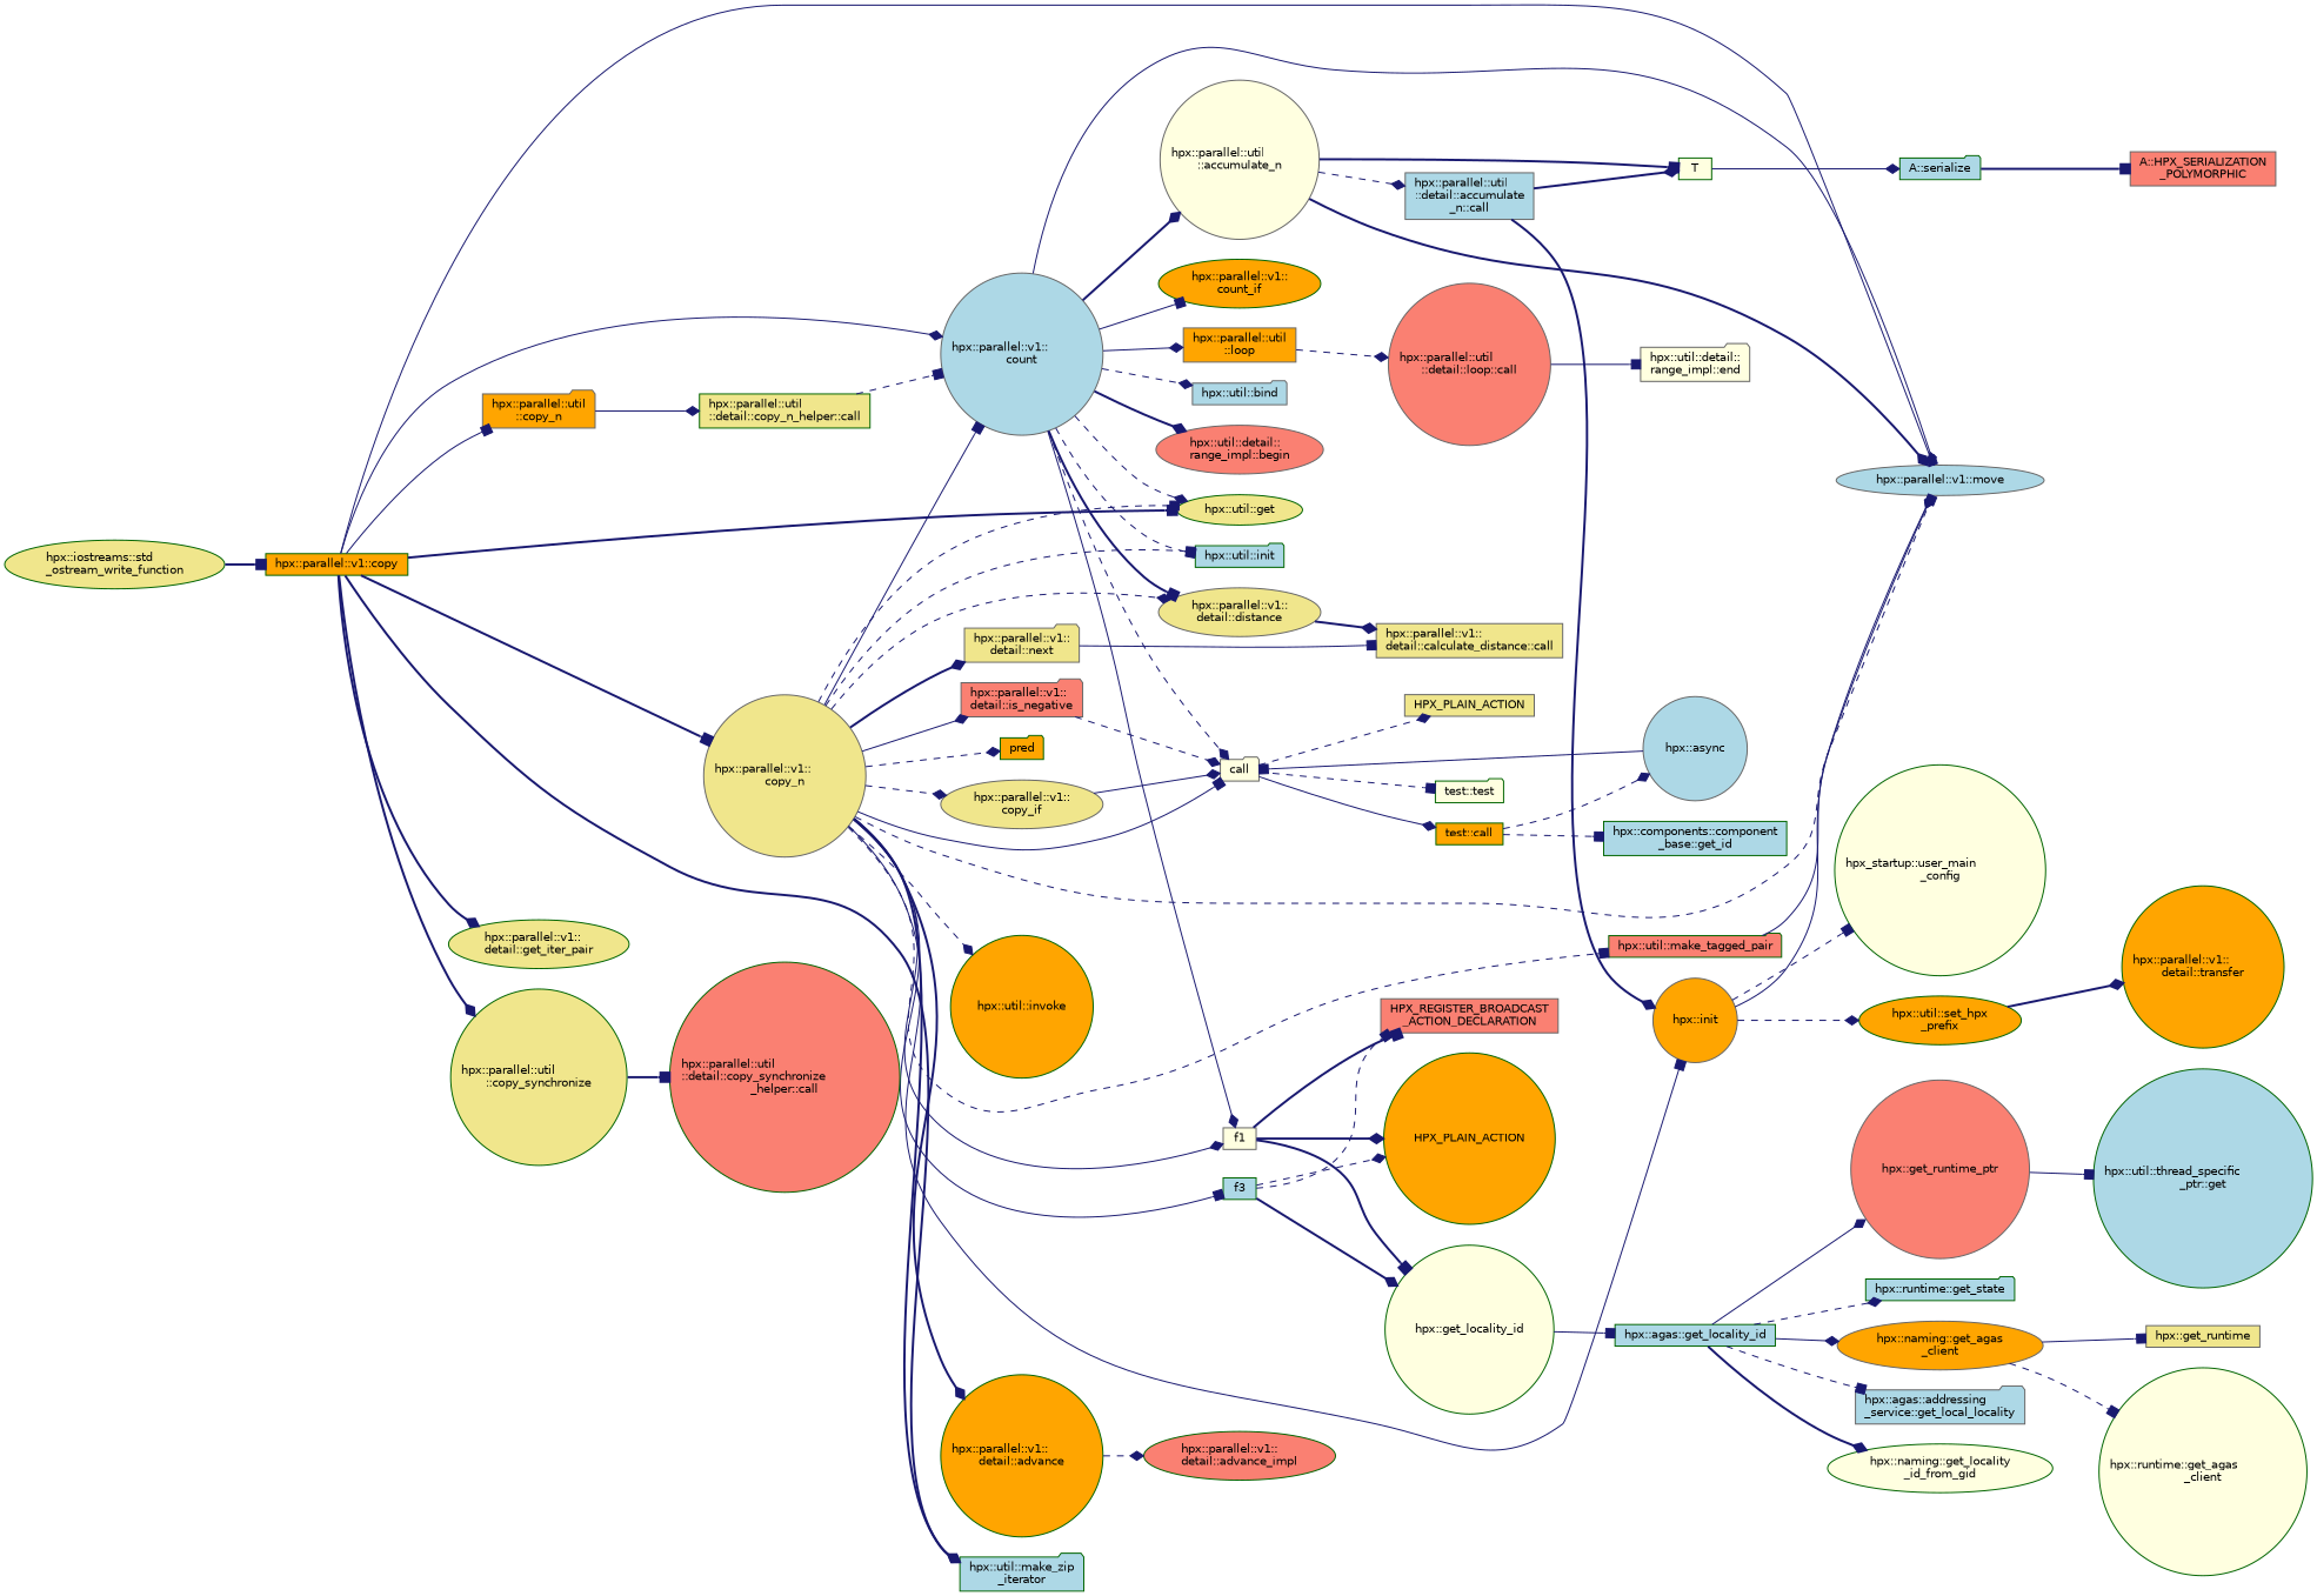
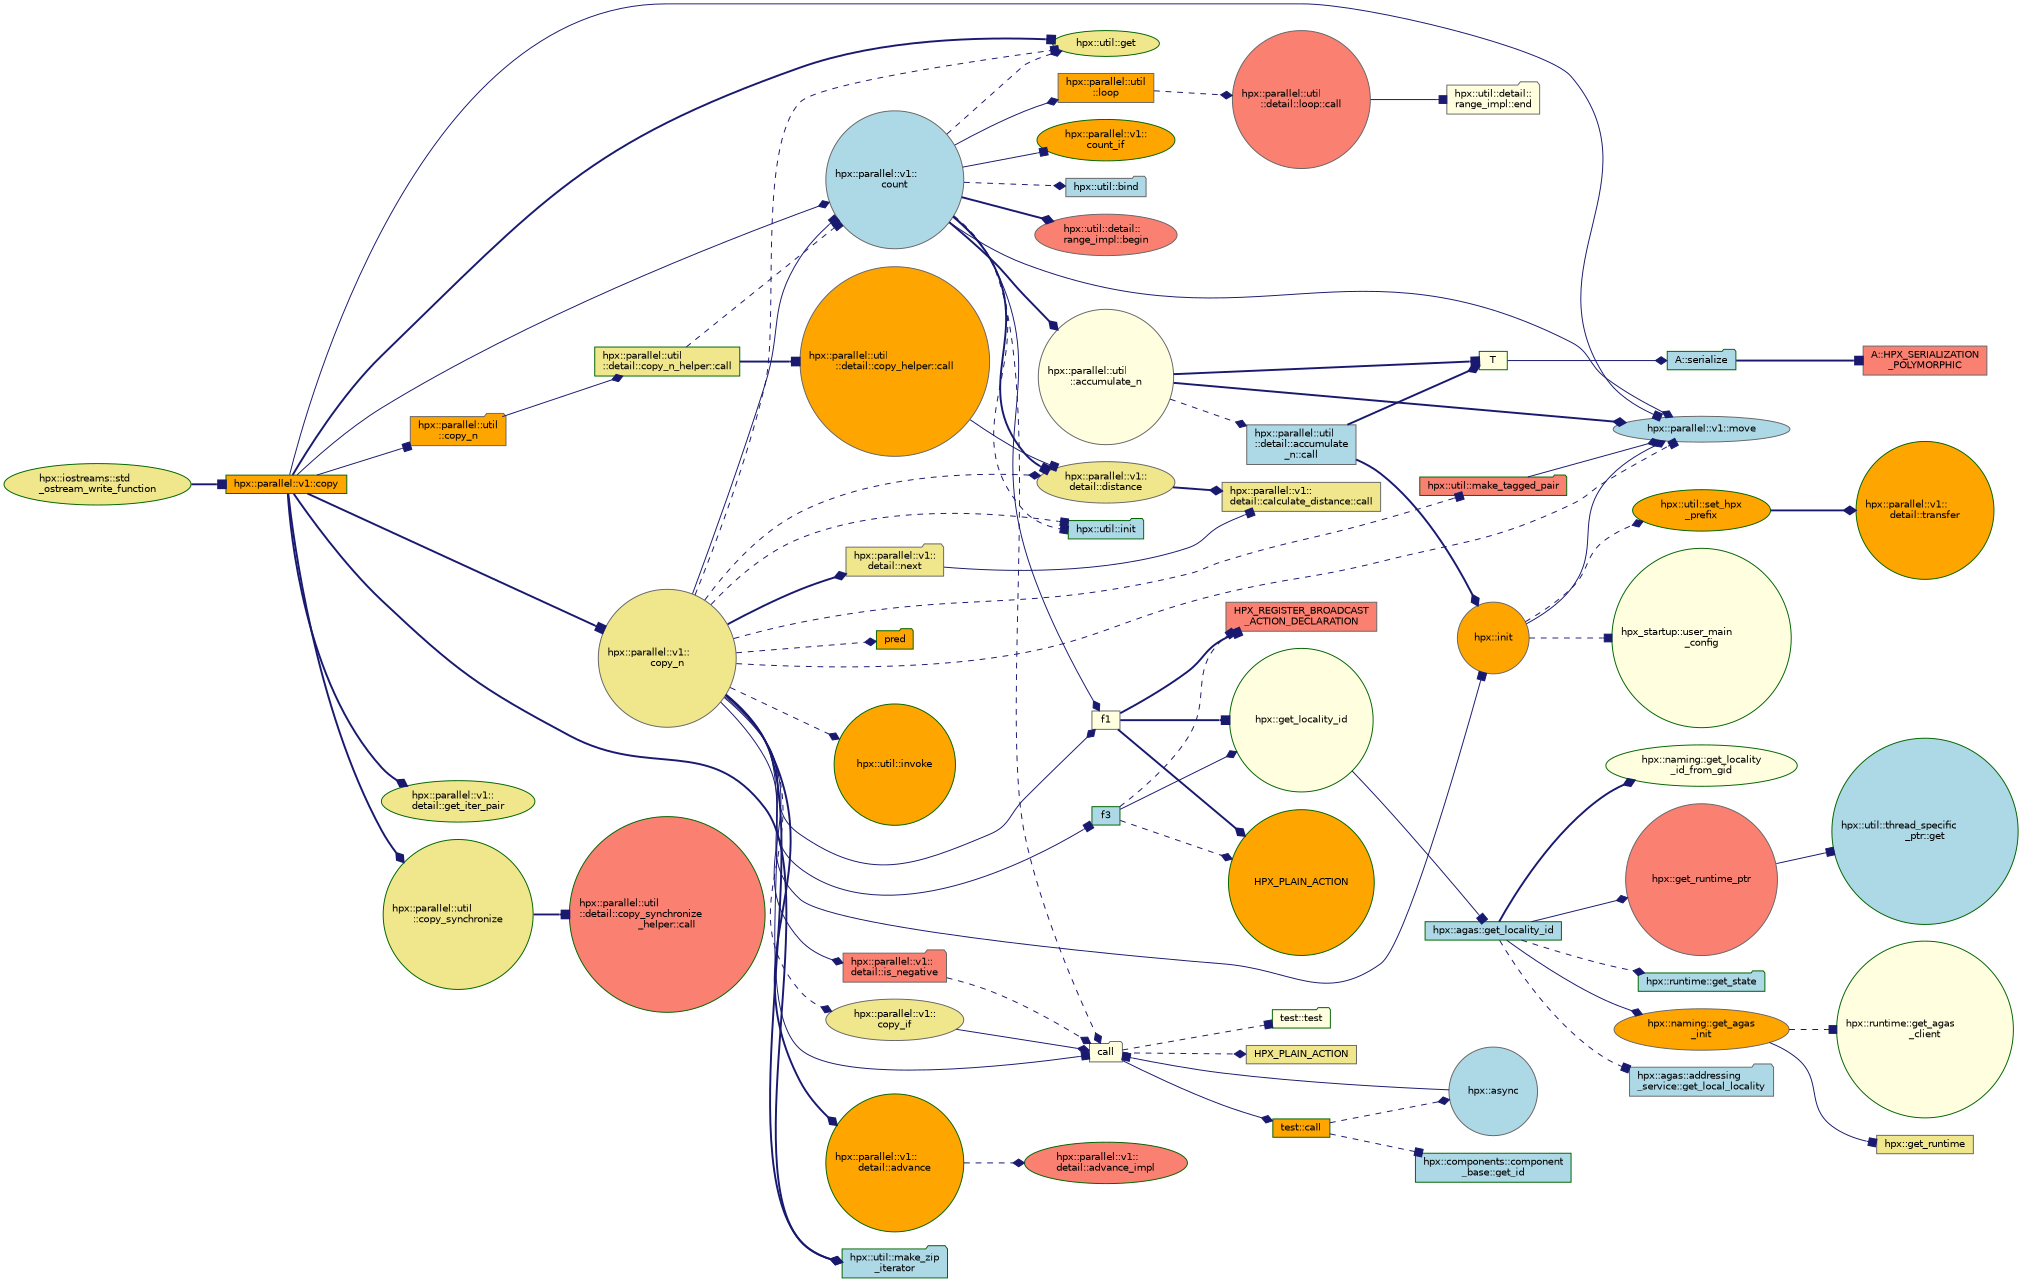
  digraph {
    rankdir=LR
    node [color=darkgreen fillcolor=orange fontname=Helvetica fontsize=10 shape=circle style=filled]
    edge [arrowhead=diamond color=midnightblue fontname=Helvetica fontsize=10 labelfontname=Helvetica labelfontsize=10 style=solid]
    n1 [fillcolor=khaki fontcolor=black height=0.2 label="hpx::iostreams::std\l_ostream_write_function" shape=ellipse width=0.4]
    n2 [height=0.2 label="hpx::parallel::v1::copy" shape=box width=0.4]
    n3 [color=gray40 fillcolor=khaki height=0.2 label="hpx::parallel::v1::\lcopy_n" width=0.4]
    n4 [color=gray40 fillcolor=lightblue height=0.2 label="hpx::parallel::v1::move" shape=ellipse width=0.4]
    n5 [fillcolor=khaki height=0.2 label="hpx::util::get" shape=ellipse width=0.4]
    n6 [color=gray40 fillcolor=lightblue height=0.2 label="hpx::parallel::v1::\lcount" width=0.4]
    n7 [fillcolor=lightblue height=0.2 label="hpx::util::make_zip\l_iterator" shape=folder width=0.4]
    n8 [color=gray40 height=0.2 label="hpx::parallel::util\l::copy_n" shape=folder width=0.4]
    n9 [fillcolor=khaki height=0.2 label="hpx::parallel::v1::\ldetail::get_iter_pair" shape=ellipse width=0.4]
    n10 [fillcolor=khaki height=0.2 label="hpx::parallel::util\l::copy_synchronize" width=0.4]
    n11 [fillcolor=salmon height=0.2 label="hpx::util::make_tagged_pair" shape=folder width=0.4]
    n12 [color=gray40 fillcolor=salmon height=0.2 label="hpx::parallel::v1::\ldetail::is_negative" shape=folder width=0.4]
    n13 [color=gray40 fillcolor=lightyellow height=0.2 label=call shape=folder width=0.4]
    n14 [height=0.2 label=pred shape=folder width=0.4]
    n15 [height=0.2 label="hpx::util::invoke" width=0.4]
    n16 [color=gray40 fillcolor=khaki height=0.2 label="hpx::parallel::v1::\lcopy_if" shape=ellipse width=0.4]
    n17 [color=gray40 fillcolor=lightyellow height=0.2 label=f1 shape=box width=0.4]
    n18 [color=gray40 fillcolor=khaki height=0.2 label="hpx::parallel::v1::\ldetail::distance" shape=ellipse width=0.4]
    n19 [fillcolor=lightblue height=0.2 label="hpx::util::init" shape=folder width=0.4]
    n20 [color=gray40 height=0.2 label="hpx::init" width=0.4]
    n21 [fillcolor=lightblue height=0.2 label=f3 shape=box width=0.4]
    n22 [color=gray40 fillcolor=khaki height=0.2 label="hpx::parallel::v1::\ldetail::next" shape=folder width=0.4]
    n23 [height=0.2 label="hpx::parallel::v1::\ldetail::advance" width=0.4]
    n24 [height=0.2 label="hpx::parallel::v1::\lcount_if" shape=ellipse width=0.4]
    n25 [color=gray40 height=0.2 label="hpx::parallel::util\l::loop" shape=box width=0.4]
    n26 [color=gray40 fillcolor=lightblue height=0.2 label="hpx::util::bind" shape=folder width=0.4]
    n27 [color=gray40 fillcolor=lightyellow height=0.2 label="hpx::parallel::util\l::accumulate_n" width=0.4]
    n28 [color=gray40 fillcolor=salmon height=0.2 label="hpx::util::detail::\lrange_impl::begin" shape=ellipse width=0.4]
    n29 [fillcolor=khaki height=0.2 label="hpx::parallel::util\l::detail::copy_n_helper::call" shape=box width=0.4]
    n30 [fillcolor=salmon height=0.2 label="hpx::parallel::util\l::detail::copy_synchronize\l_helper::call" width=0.4]
    n31 [fillcolor=lightyellow height=0.2 label="test::test" shape=folder width=0.4]
    n32 [color=gray40 fillcolor=khaki height=0.2 label=HPX_PLAIN_ACTION shape=box width=0.4]
    n33 [height=0.2 label="test::call" shape=box width=0.4]
    n34 [fillcolor=lightyellow height=0.2 label="hpx::get_locality_id" width=0.4]
    n35 [height=0.2 label=HPX_PLAIN_ACTION width=0.4]
    n36 [color=gray40 fillcolor=salmon height=0.2 label="HPX_REGISTER_BROADCAST\l_ACTION_DECLARATION" shape=box width=0.4]
    n37 [color=gray40 fillcolor=khaki height=0.2 label="hpx::parallel::v1::\ldetail::calculate_distance::call" shape=box width=0.4]
    n38 [height=0.2 label="hpx::util::set_hpx\l_prefix" shape=ellipse width=0.4]
    n39 [fillcolor=lightyellow height=0.2 label="hpx_startup::user_main\l_config" width=0.4]
    n40 [fillcolor=salmon height=0.2 label="hpx::parallel::v1::\ldetail::advance_impl" shape=ellipse width=0.4]
    n41 [height=0.2 label="hpx::parallel::v1::\ldetail::transfer" width=0.4]
    n42 [color=gray40 fillcolor=lightblue height=0.2 label="hpx::async" width=0.4]
    n43 [fillcolor=lightblue height=0.2 label="hpx::components::component\l_base::get_id" shape=box width=0.4]
    n44 [color=gray40 fillcolor=salmon height=0.2 label="hpx::parallel::util\l::detail::loop::call" width=0.4]
    n45 [color=gray40 fillcolor=lightblue height=0.2 label="hpx::parallel::util\l::detail::accumulate\l_n::call" shape=box width=0.4]
    n46 [fillcolor=lightyellow height=0.2 label=T shape=box width=0.4]
    n47 [fillcolor=lightblue height=0.2 label="hpx::agas::get_locality_id" shape=box width=0.4]
    n48 [color=gray40 fillcolor=salmon height=0.2 label="hpx::get_runtime_ptr" width=0.4]
    n49 [fillcolor=lightblue height=0.2 label="hpx::runtime::get_state" shape=folder width=0.4]
-   n50 [color=gray40 height=0.2 label="hpx::naming::get_agas\l_client" shape=ellipse width=0.4]
+   n50 [color=gray40 height=0.2 label="hpx::naming::get_agas\l_init" shape=ellipse width=0.4]
    n51 [color=gray40 fillcolor=lightblue height=0.2 label="hpx::agas::addressing\l_service::get_local_locality" shape=folder width=0.4]
    n52 [fillcolor=lightyellow height=0.2 label="hpx::naming::get_locality\l_id_from_gid" shape=ellipse width=0.4]
    n53 [fillcolor=lightblue height=0.2 label="hpx::util::thread_specific\l_ptr::get" width=0.4]
    n54 [color=gray40 fillcolor=khaki height=0.2 label="hpx::get_runtime" shape=box width=0.4]
    n55 [fillcolor=lightyellow height=0.2 label="hpx::runtime::get_agas\l_client" width=0.4]
    n56 [color=gray40 fillcolor=lightyellow height=0.2 label="hpx::util::detail::\lrange_impl::end" shape=folder width=0.4]
    n57 [fillcolor=lightblue height=0.2 label="A::serialize" shape=folder width=0.4]
    n58 [color=gray40 fillcolor=salmon height=0.2 label="A::HPX_SERIALIZATION\l_POLYMORPHIC" shape=box width=0.4]
+   n59 [color=gray40 height=0.2 label="hpx::parallel::util\l::detail::copy_helper::call" width=0.4]
    n1 -> n2 [arrowhead=box style=bold]
    n2 -> n3 [arrowhead=box style=bold]
    n2 -> n4 [arrowhead=box]
    n2 -> n5 [arrowhead=box style=bold]
    n2 -> n6
    n2 -> n7 [style=bold]
    n2 -> n8 [arrowhead=box]
    n2 -> n9 [style=bold]
    n2 -> n10 [style=bold]
    n3 -> n4 [arrowhead=box style=dashed]
    n3 -> n5 [arrowhead=box style=dashed]
    n3 -> n6 [arrowhead=box]
    n3 -> n7 [style=bold]
    n3 -> n11 [arrowhead=box style=dashed]
    n3 -> n12
    n3 -> n13 [arrowhead=box]
    n3 -> n14 [style=dashed]
    n3 -> n15 [style=dashed]
    n3 -> n16 [style=dashed]
    n3 -> n17
    n3 -> n18 [style=dashed]
    n3 -> n19 [arrowhead=box style=dashed]
    n3 -> n20 [arrowhead=box]
    n3 -> n21 [arrowhead=box]
    n3 -> n22 [style=bold]
    n3 -> n23 [style=bold]
    n6 -> n4
    n6 -> n5 [style=dashed]
    n6 -> n13 [style=dashed]
    n6 -> n17
    n6 -> n18 [arrowhead=box style=bold]
    n6 -> n19 [arrowhead=box style=dashed]
    n6 -> n24 [arrowhead=box]
    n6 -> n25
    n6 -> n26 [style=dashed]
    n6 -> n27 [style=bold]
    n6 -> n28 [style=bold]
    n8 -> n29
    n10 -> n30 [arrowhead=box style=bold]
    n11 -> n4
    n12 -> n13 [style=dashed]
    n13 -> n31 [arrowhead=box style=dashed]
    n13 -> n32 [style=dashed]
    n13 -> n33
    n16 -> n13
    n17 -> n34 [arrowhead=box style=bold]
    n17 -> n35 [style=bold]
    n17 -> n36 [arrowhead=box style=bold]
    n18 -> n37 [style=bold]
    n20 -> n4
    n20 -> n38 [style=dashed]
    n20 -> n39 [arrowhead=box style=dashed]
-   n21 -> n34 [style=bold]
+   n21 -> n34
    n21 -> n35 [style=dashed]
    n21 -> n36 [arrowhead=box style=dashed]
    n22 -> n37 [arrowhead=box]
    n23 -> n40 [style=dashed]
    n25 -> n44 [style=dashed]
    n27 -> n4 [style=bold]
    n27 -> n45 [style=dashed]
    n27 -> n46 [arrowhead=box style=bold]
    n29 -> n6 [arrowhead=box style=dashed]
+   n29 -> n59 [arrowhead=box style=bold]
    n33 -> n42 [style=dashed]
    n33 -> n43 [arrowhead=box style=dashed]
    n34 -> n47 [arrowhead=box]
    n38 -> n41 [style=bold]
    n42 -> n13 [arrowhead=box]
    n44 -> n56 [arrowhead=box]
    n45 -> n20 [style=bold]
    n45 -> n46 [style=bold]
    n46 -> n57
    n47 -> n48
    n47 -> n49 [style=dashed]
    n47 -> n50
    n47 -> n51 [arrowhead=box style=dashed]
    n47 -> n52 [style=bold]
    n48 -> n53 [arrowhead=box]
    n50 -> n54 [arrowhead=box]
    n50 -> n55 [arrowhead=box style=dashed]
    n57 -> n58 [arrowhead=box style=bold]
+   n59 -> n18 [arrowhead=box]
  }
